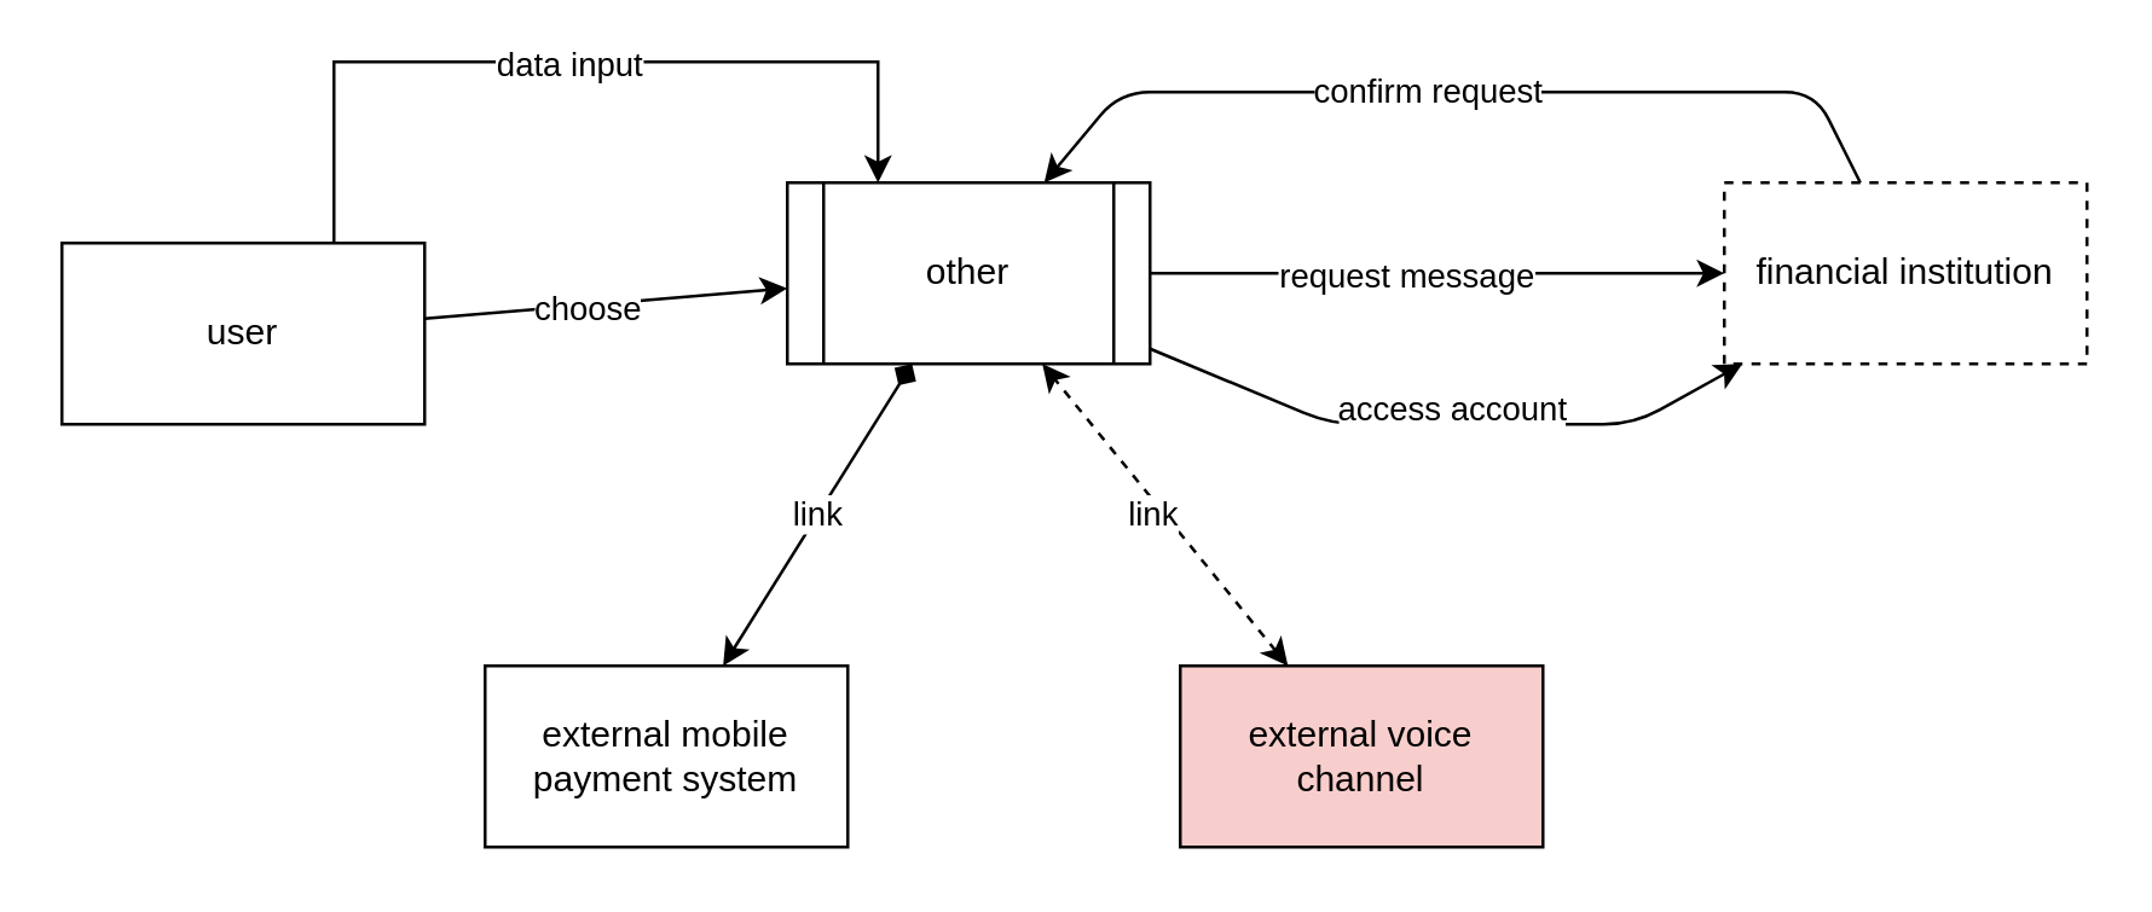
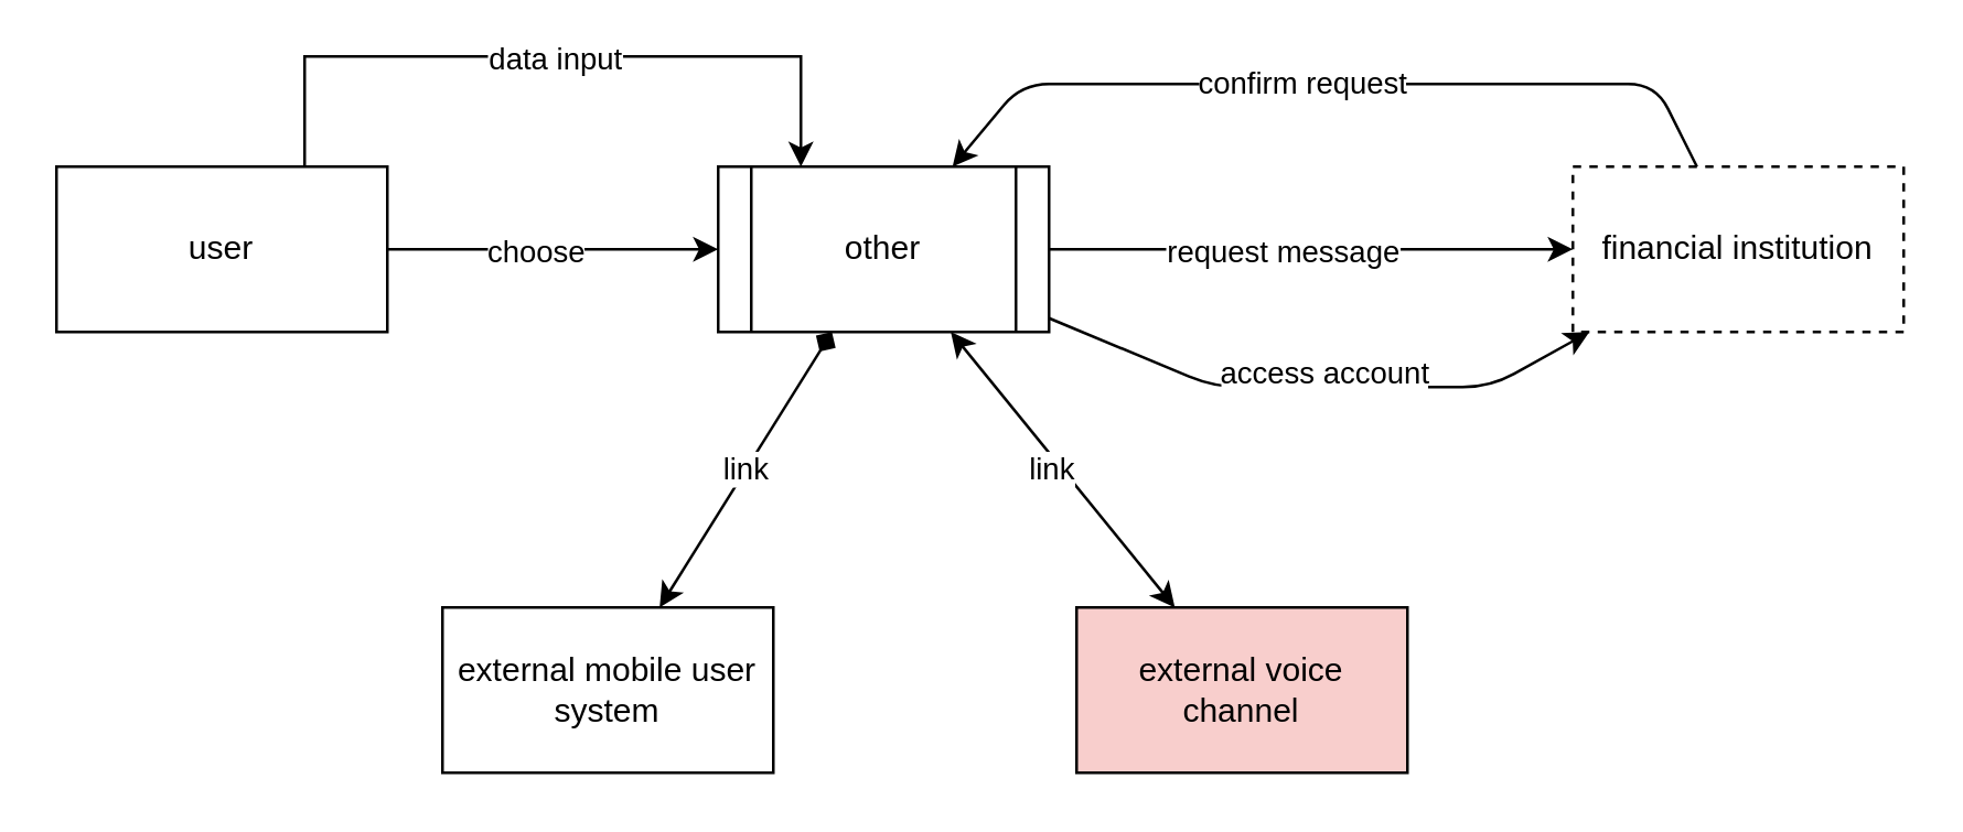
  <mxCell id="0" />
  <mxCell id="1" parent="0" />
  <mxCell id="2" style="edgeStyle=orthogonalEdgeStyle;rounded=0;orthogonalLoop=1;jettySize=auto;html=1;exitX=0.75;exitY=0;exitDx=0;exitDy=0;entryX=0.25;entryY=0;entryDx=0;entryDy=0;" edge="1" parent="1" source="4" target="6"><mxGeometry relative="1" as="geometry"><Array as="points"><mxPoint x="110" y="20" /><mxPoint x="290" y="20" /></Array></mxGeometry></mxCell>
  <mxCell id="3" value="data input" style="edgeLabel;html=1;align=center;verticalAlign=middle;resizable=0;points=[];" vertex="1" connectable="0" parent="2"><mxGeometry x="-0.279" relative="1" as="geometry"><mxPoint x="36" as="offset" /></mxGeometry></mxCell>
- <mxCell id="4" value="user" style="rounded=0;whiteSpace=wrap;html=1;" vertex="1" parent="1"><mxGeometry x="20" y="80" width="120" height="60" as="geometry" /></mxCell>
+ <mxCell id="4" value="user" style="rounded=0;whiteSpace=wrap;html=1;" vertex="1" parent="1"><mxGeometry x="20" y="60" width="120" height="60" as="geometry" /></mxCell>
  <mxCell id="5" value="financial institution" style="rounded=0;whiteSpace=wrap;html=1;dashed=1;" vertex="1" parent="1"><mxGeometry x="570" y="60" width="120" height="60" as="geometry" /></mxCell>
  <mxCell id="6" value="other" style="shape=process;whiteSpace=wrap;html=1;backgroundOutline=1;" vertex="1" parent="1"><mxGeometry x="260" y="60" width="120" height="60" as="geometry" /></mxCell>
  <mxCell id="7" value="" style="endArrow=classic;html=1;" edge="1" parent="1" source="4" target="6"><mxGeometry width="50" height="50" relative="1" as="geometry"><mxPoint x="160" y="70" as="sourcePoint" /><mxPoint x="210" y="20" as="targetPoint" /></mxGeometry></mxCell>
  <mxCell id="8" value="choose" style="edgeLabel;html=1;align=center;verticalAlign=middle;resizable=0;points=[];" vertex="1" connectable="0" parent="7"><mxGeometry x="-0.229" y="-2" relative="1" as="geometry"><mxPoint x="7" y="-2" as="offset" /></mxGeometry></mxCell>
  <mxCell id="9" value="external voice channel" style="rounded=0;whiteSpace=wrap;html=1;fillColor=#f8cecc;" vertex="1" parent="1"><mxGeometry x="390" y="220" width="120" height="60" as="geometry" /></mxCell>
- <mxCell id="10" value="" style="endArrow=classic;startArrow=classic;html=1;dashed=1;" edge="1" parent="1" source="9" target="6"><mxGeometry width="50" height="50" relative="1" as="geometry"><mxPoint x="591" y="220" as="sourcePoint" /><mxPoint x="531" y="130" as="targetPoint" /><Array as="points" /></mxGeometry></mxCell>
+ <mxCell id="10" value="" style="endArrow=classic;startArrow=classic;html=1;" edge="1" parent="1" source="9" target="6"><mxGeometry width="50" height="50" relative="1" as="geometry"><mxPoint x="591" y="220" as="sourcePoint" /><mxPoint x="531" y="130" as="targetPoint" /><Array as="points" /></mxGeometry></mxCell>
  <mxCell id="11" value="link" style="edgeLabel;html=1;align=center;verticalAlign=middle;resizable=0;points=[];" vertex="1" connectable="0" parent="10"><mxGeometry x="-0.128" y="-2" relative="1" as="geometry"><mxPoint x="-11.86" y="-5.28" as="offset" /></mxGeometry></mxCell>
  <mxCell id="12" style="edgeStyle=orthogonalEdgeStyle;rounded=0;orthogonalLoop=1;jettySize=auto;html=1;" edge="1" parent="1" source="6" target="5"><mxGeometry relative="1" as="geometry"><mxPoint x="409" y="80" as="sourcePoint" /><mxPoint x="539" y="80" as="targetPoint" /></mxGeometry></mxCell>
  <mxCell id="13" value="request message" style="edgeLabel;html=1;align=center;verticalAlign=middle;resizable=0;points=[];" vertex="1" connectable="0" parent="12"><mxGeometry x="-0.307" y="-4" relative="1" as="geometry"><mxPoint x="18" y="-4" as="offset" /></mxGeometry></mxCell>
  <mxCell id="14" value="" style="endArrow=classic;html=1;" edge="1" parent="1" source="5" target="6"><mxGeometry width="50" height="50" relative="1" as="geometry"><mxPoint x="599" y="50" as="sourcePoint" /><mxPoint x="364.5" y="50" as="targetPoint" /><Array as="points"><mxPoint x="600" y="30" /><mxPoint x="370" y="30" /></Array></mxGeometry></mxCell>
  <mxCell id="15" value="confirm request" style="edgeLabel;html=1;align=center;verticalAlign=middle;resizable=0;points=[];" vertex="1" connectable="0" parent="14"><mxGeometry x="0.293" y="-1" relative="1" as="geometry"><mxPoint x="34" as="offset" /></mxGeometry></mxCell>
- <mxCell id="16" value="external mobile payment system" style="rounded=0;whiteSpace=wrap;html=1;" vertex="1" parent="1"><mxGeometry x="160" y="220" width="120" height="60" as="geometry" /></mxCell>
+ <mxCell id="16" value="external mobile user system" style="rounded=0;whiteSpace=wrap;html=1;" vertex="1" parent="1"><mxGeometry x="160" y="220" width="120" height="60" as="geometry" /></mxCell>
  <mxCell id="17" value="" style="endArrow=diamond;startArrow=classic;html=1;" edge="1" parent="1" source="16" target="6"><mxGeometry width="50" height="50" relative="1" as="geometry"><mxPoint x="250" y="190" as="sourcePoint" /><mxPoint x="300" y="140" as="targetPoint" /></mxGeometry></mxCell>
  <mxCell id="18" value="link" style="edgeLabel;html=1;align=center;verticalAlign=middle;resizable=0;points=[];" vertex="1" connectable="0" parent="17"><mxGeometry x="-0.26" y="-1" relative="1" as="geometry"><mxPoint x="7.08" y="-13.22" as="offset" /></mxGeometry></mxCell>
  <mxCell id="19" value="" style="endArrow=classic;html=1;" edge="1" parent="1" source="6" target="5"><mxGeometry width="50" height="50" relative="1" as="geometry"><mxPoint x="510" y="210" as="sourcePoint" /><mxPoint x="560" y="160" as="targetPoint" /><Array as="points"><mxPoint x="440" y="140" /><mxPoint x="540" y="140" /></Array></mxGeometry></mxCell>
  <mxCell id="20" value="access account" style="edgeLabel;html=1;align=center;verticalAlign=middle;resizable=0;points=[];" vertex="1" connectable="0" parent="19"><mxGeometry x="-0.484" y="1" relative="1" as="geometry"><mxPoint x="50.69" as="offset" /></mxGeometry></mxCell>
